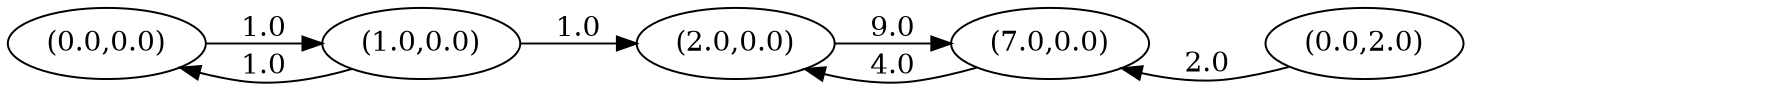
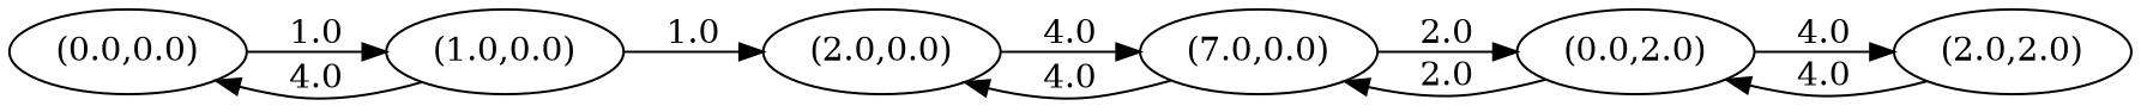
  digraph {
    rankdir=LR
    n1 [label="(0.0,0.0)"]
    n2 [label="(1.0,0.0)"]
    n3 [label="(2.0,0.0)"]
+   n4 [label="(2.0,2.0)"]
    n5 [label="(0.0,2.0)"]
    n6 [label="(7.0,0.0)"]
    n1 -> n2 [label=1.0]
-   n2 -> n1 [label=1.0]
+   n2 -> n1 [label=4.0]
    n2 -> n3 [label=1.0]
-   n3 -> n6 [label=9.0]
+   n3 -> n6 [label=4.0]
+   n4 -> n5 [label=4.0]
+   n5 -> n4 [label=4.0]
    n5 -> n6 [label=2.0]
    n6 -> n3 [label=4.0]
+   n6 -> n5 [label=2.0]
  }
